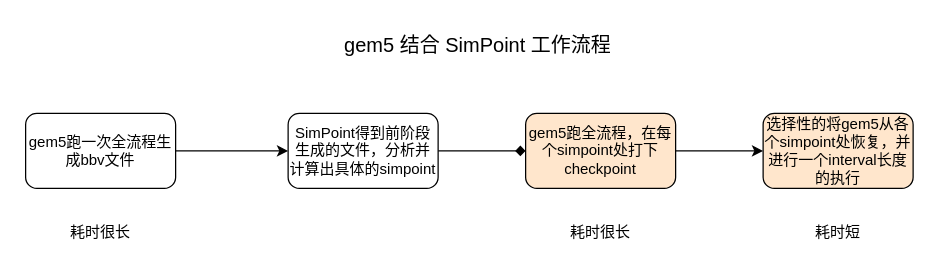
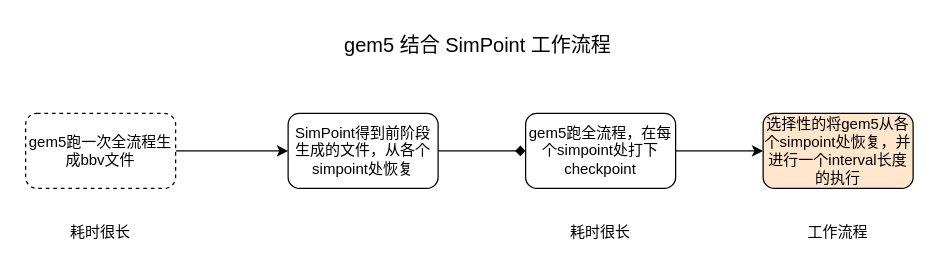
  <mxCell id="0" />
  <mxCell id="1" parent="0" />
  <mxCell id="2" style="edgeStyle=orthogonalEdgeStyle;rounded=0;orthogonalLoop=1;jettySize=auto;html=1;exitX=1;exitY=0.5;exitDx=0;exitDy=0;entryX=0;entryY=0.5;entryDx=0;entryDy=0;" edge="1" parent="1" source="3" target="6"><mxGeometry relative="1" as="geometry" /></mxCell>
- <mxCell id="3" value="gem5跑一次全流程生成bbv文件" style="rounded=1;whiteSpace=wrap;html=1;" vertex="1" parent="1"><mxGeometry x="20" y="90" width="120" height="60" as="geometry" /></mxCell>
+ <mxCell id="3" value="gem5跑一次全流程生成bbv文件" style="rounded=1;whiteSpace=wrap;html=1;dashed=1;" vertex="1" parent="1"><mxGeometry x="20" y="90" width="120" height="60" as="geometry" /></mxCell>
  <mxCell id="4" value="耗时很长" style="text;html=1;strokeColor=none;fillColor=none;align=center;verticalAlign=middle;whiteSpace=wrap;rounded=0;" vertex="1" parent="1"><mxGeometry x="50" y="170" width="60" height="30" as="geometry" /></mxCell>
  <mxCell id="5" style="edgeStyle=orthogonalEdgeStyle;rounded=0;orthogonalLoop=1;jettySize=auto;html=1;exitX=1;exitY=0.5;exitDx=0;exitDy=0;entryX=0;entryY=0.5;entryDx=0;entryDy=0;endArrow=diamond;" edge="1" parent="1" source="6" target="8"><mxGeometry relative="1" as="geometry" /></mxCell>
- <mxCell id="6" value="SimPoint得到前阶段生成的文件，分析并计算出具体的simpoint" style="rounded=1;whiteSpace=wrap;html=1;" vertex="1" parent="1"><mxGeometry x="230" y="90" width="120" height="60" as="geometry" /></mxCell>
+ <mxCell id="6" value="SimPoint得到前阶段生成的文件，从各个simpoint处恢复" style="rounded=1;whiteSpace=wrap;html=1;" vertex="1" parent="1"><mxGeometry x="230" y="90" width="120" height="60" as="geometry" /></mxCell>
  <mxCell id="7" style="edgeStyle=orthogonalEdgeStyle;rounded=0;orthogonalLoop=1;jettySize=auto;html=1;exitX=1;exitY=0.5;exitDx=0;exitDy=0;entryX=0;entryY=0.5;entryDx=0;entryDy=0;" edge="1" parent="1" source="8" target="10"><mxGeometry relative="1" as="geometry" /></mxCell>
- <mxCell id="8" value="gem5跑全流程，在每个simpoint处打下checkpoint" style="rounded=1;whiteSpace=wrap;html=1;fillColor=#ffe6cc;" vertex="1" parent="1"><mxGeometry x="420" y="90" width="120" height="60" as="geometry" /></mxCell>
+ <mxCell id="8" value="gem5跑全流程，在每个simpoint处打下checkpoint" style="rounded=1;whiteSpace=wrap;html=1;" vertex="1" parent="1"><mxGeometry x="420" y="90" width="120" height="60" as="geometry" /></mxCell>
  <mxCell id="9" value="耗时很长" style="text;html=1;strokeColor=none;fillColor=none;align=center;verticalAlign=middle;whiteSpace=wrap;rounded=0;" vertex="1" parent="1"><mxGeometry x="450" y="170" width="60" height="30" as="geometry" /></mxCell>
  <mxCell id="10" value="选择性的将gem5从各个simpoint处恢复，并进行一个interval长度的执行" style="rounded=1;whiteSpace=wrap;html=1;fillColor=#ffe6cc;" vertex="1" parent="1"><mxGeometry x="610" y="90" width="120" height="60" as="geometry" /></mxCell>
- <mxCell id="11" value="耗时短" style="text;html=1;strokeColor=none;fillColor=none;align=center;verticalAlign=middle;whiteSpace=wrap;rounded=0;" vertex="1" parent="1"><mxGeometry x="640" y="170" width="60" height="30" as="geometry" /></mxCell>
+ <mxCell id="11" value="工作流程" style="text;html=1;strokeColor=none;fillColor=none;align=center;verticalAlign=middle;whiteSpace=wrap;rounded=0;" vertex="1" parent="1"><mxGeometry x="640" y="170" width="60" height="30" as="geometry" /></mxCell>
  <mxCell id="12" value="gem5 结合 SimPoint 工作流程" style="text;html=1;strokeColor=none;fillColor=none;align=center;verticalAlign=middle;whiteSpace=wrap;rounded=0;fontSize=16;" vertex="1" parent="1"><mxGeometry x="262" y="20" width="240" height="30" as="geometry" /></mxCell>
